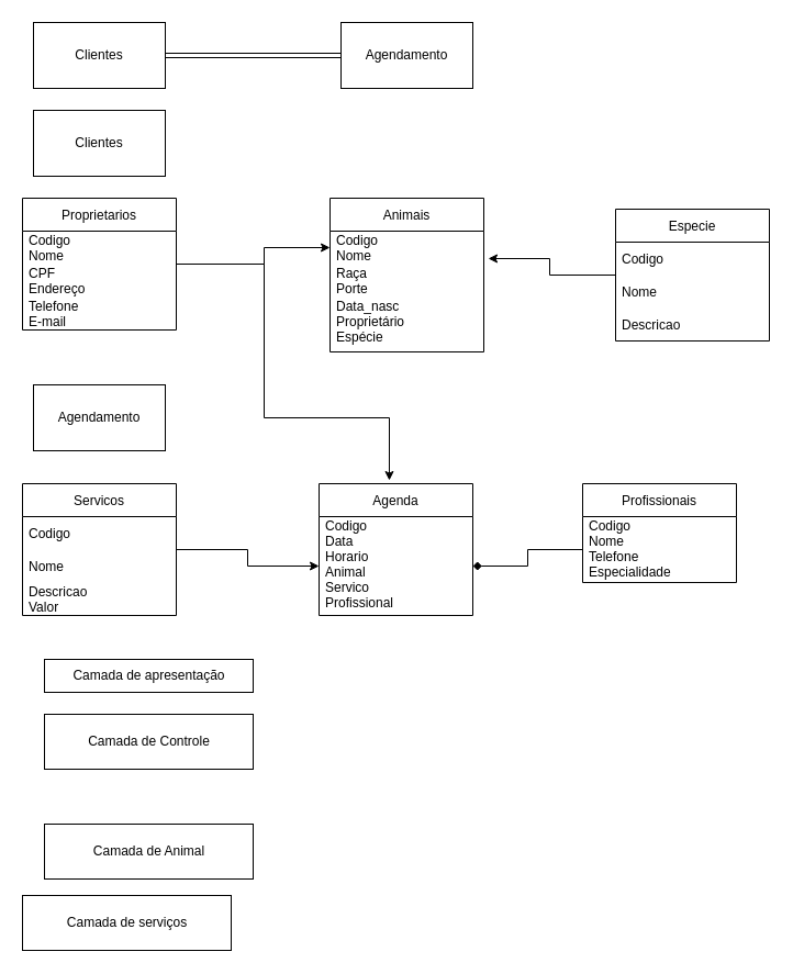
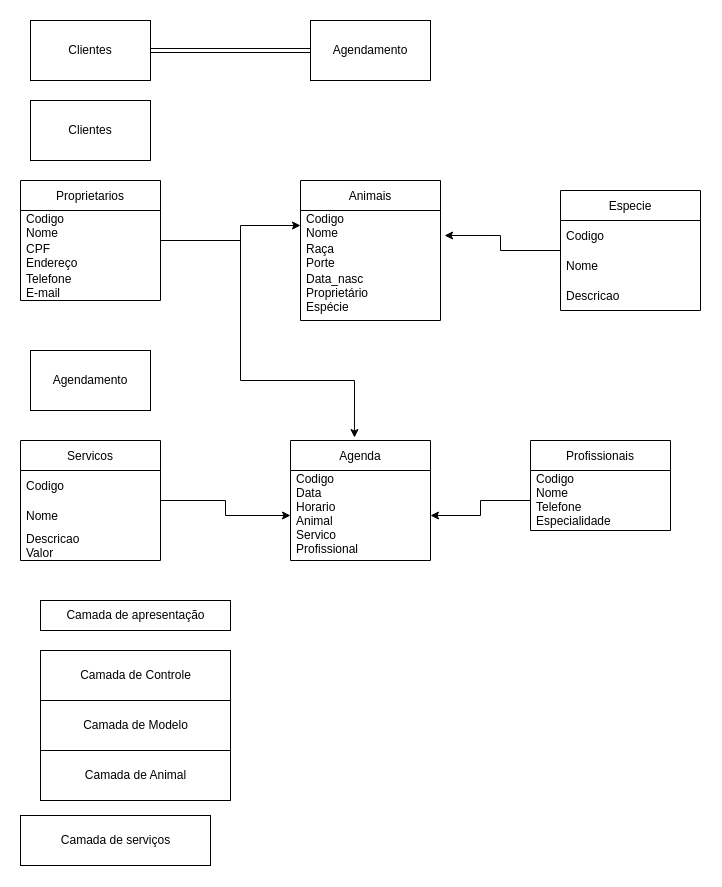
  <mxCell id="0" />
  <mxCell id="1" parent="0" />
  <mxCell id="2" style="edgeStyle=orthogonalEdgeStyle;rounded=0;orthogonalLoop=1;jettySize=auto;html=1;entryX=0;entryY=0.5;entryDx=0;entryDy=0;shape=link;" edge="1" parent="1" source="3" target="4"><mxGeometry relative="1" as="geometry" /></mxCell>
  <mxCell id="3" value="Clientes&lt;br&gt;" style="rounded=0;whiteSpace=wrap;html=1;" vertex="1" parent="1"><mxGeometry x="30" y="20" width="120" height="60" as="geometry" /></mxCell>
  <mxCell id="4" value="Agendamento" style="rounded=0;whiteSpace=wrap;html=1;" vertex="1" parent="1"><mxGeometry x="310" y="20" width="120" height="60" as="geometry" /></mxCell>
  <mxCell id="5" style="edgeStyle=orthogonalEdgeStyle;rounded=0;orthogonalLoop=1;jettySize=auto;html=1;entryX=0.457;entryY=-0.025;entryDx=0;entryDy=0;entryPerimeter=0;" edge="1" parent="1" source="7" target="21"><mxGeometry relative="1" as="geometry"><Array as="points"><mxPoint x="240" y="240" /><mxPoint x="240" y="380" /><mxPoint x="354" y="380" /></Array></mxGeometry></mxCell>
  <mxCell id="6" style="edgeStyle=orthogonalEdgeStyle;rounded=0;orthogonalLoop=1;jettySize=auto;html=1;" edge="1" parent="1" source="7" target="12"><mxGeometry relative="1" as="geometry"><Array as="points"><mxPoint x="240" y="240" /><mxPoint x="240" y="225" /></Array></mxGeometry></mxCell>
  <mxCell id="7" value="Proprietarios" style="swimlane;fontStyle=0;childLayout=stackLayout;horizontal=1;startSize=30;horizontalStack=0;resizeParent=1;resizeParentMax=0;resizeLast=0;collapsible=1;marginBottom=0;" vertex="1" parent="1"><mxGeometry x="20" y="180" width="140" height="120" as="geometry" /></mxCell>
  <mxCell id="8" value="Codigo&#10;Nome" style="text;strokeColor=none;fillColor=none;align=left;verticalAlign=middle;spacingLeft=4;spacingRight=4;overflow=hidden;points=[[0,0.5],[1,0.5]];portConstraint=eastwest;rotatable=0;" vertex="1" parent="7"><mxGeometry y="30" width="140" height="30" as="geometry" /></mxCell>
  <mxCell id="9" value="CPF&#10;Endereço" style="text;strokeColor=none;fillColor=none;align=left;verticalAlign=middle;spacingLeft=4;spacingRight=4;overflow=hidden;points=[[0,0.5],[1,0.5]];portConstraint=eastwest;rotatable=0;" vertex="1" parent="7"><mxGeometry y="60" width="140" height="30" as="geometry" /></mxCell>
  <mxCell id="10" value="Telefone&#10;E-mail" style="text;strokeColor=none;fillColor=none;align=left;verticalAlign=middle;spacingLeft=4;spacingRight=4;overflow=hidden;points=[[0,0.5],[1,0.5]];portConstraint=eastwest;rotatable=0;" vertex="1" parent="7"><mxGeometry y="90" width="140" height="30" as="geometry" /></mxCell>
  <mxCell id="11" value="Animais" style="swimlane;fontStyle=0;childLayout=stackLayout;horizontal=1;startSize=30;horizontalStack=0;resizeParent=1;resizeParentMax=0;resizeLast=0;collapsible=1;marginBottom=0;" vertex="1" parent="1"><mxGeometry x="300" y="180" width="140" height="140" as="geometry" /></mxCell>
  <mxCell id="12" value="Codigo&#10;Nome" style="text;strokeColor=none;fillColor=none;align=left;verticalAlign=middle;spacingLeft=4;spacingRight=4;overflow=hidden;points=[[0,0.5],[1,0.5]];portConstraint=eastwest;rotatable=0;" vertex="1" parent="11"><mxGeometry y="30" width="140" height="30" as="geometry" /></mxCell>
  <mxCell id="13" value="Raça&#10;Porte" style="text;strokeColor=none;fillColor=none;align=left;verticalAlign=middle;spacingLeft=4;spacingRight=4;overflow=hidden;points=[[0,0.5],[1,0.5]];portConstraint=eastwest;rotatable=0;" vertex="1" parent="11"><mxGeometry y="60" width="140" height="30" as="geometry" /></mxCell>
  <mxCell id="14" value="Data_nasc&#10;Proprietário&#10;Espécie&#10;" style="text;strokeColor=none;fillColor=none;align=left;verticalAlign=middle;spacingLeft=4;spacingRight=4;overflow=hidden;points=[[0,0.5],[1,0.5]];portConstraint=eastwest;rotatable=0;" vertex="1" parent="11"><mxGeometry y="90" width="140" height="50" as="geometry" /></mxCell>
  <mxCell id="15" value="Agendamento" style="rounded=0;whiteSpace=wrap;html=1;" vertex="1" parent="1"><mxGeometry x="30" y="350" width="120" height="60" as="geometry" /></mxCell>
  <mxCell id="16" style="edgeStyle=orthogonalEdgeStyle;rounded=0;orthogonalLoop=1;jettySize=auto;html=1;entryX=0;entryY=0.5;entryDx=0;entryDy=0;" edge="1" parent="1" source="17" target="22"><mxGeometry relative="1" as="geometry" /></mxCell>
  <mxCell id="17" value="Servicos" style="swimlane;fontStyle=0;childLayout=stackLayout;horizontal=1;startSize=30;horizontalStack=0;resizeParent=1;resizeParentMax=0;resizeLast=0;collapsible=1;marginBottom=0;" vertex="1" parent="1"><mxGeometry x="20" y="440" width="140" height="120" as="geometry" /></mxCell>
  <mxCell id="18" value="Codigo" style="text;strokeColor=none;fillColor=none;align=left;verticalAlign=middle;spacingLeft=4;spacingRight=4;overflow=hidden;points=[[0,0.5],[1,0.5]];portConstraint=eastwest;rotatable=0;" vertex="1" parent="17"><mxGeometry y="30" width="140" height="30" as="geometry" /></mxCell>
  <mxCell id="19" value="Nome" style="text;strokeColor=none;fillColor=none;align=left;verticalAlign=middle;spacingLeft=4;spacingRight=4;overflow=hidden;points=[[0,0.5],[1,0.5]];portConstraint=eastwest;rotatable=0;" vertex="1" parent="17"><mxGeometry y="60" width="140" height="30" as="geometry" /></mxCell>
  <mxCell id="20" value="Descricao&#10;Valor" style="text;strokeColor=none;fillColor=none;align=left;verticalAlign=middle;spacingLeft=4;spacingRight=4;overflow=hidden;points=[[0,0.5],[1,0.5]];portConstraint=eastwest;rotatable=0;" vertex="1" parent="17"><mxGeometry y="90" width="140" height="30" as="geometry" /></mxCell>
  <mxCell id="21" value="Agenda" style="swimlane;fontStyle=0;childLayout=stackLayout;horizontal=1;startSize=30;horizontalStack=0;resizeParent=1;resizeParentMax=0;resizeLast=0;collapsible=1;marginBottom=0;" vertex="1" parent="1"><mxGeometry x="290" y="440" width="140" height="120" as="geometry" /></mxCell>
  <mxCell id="22" value="Codigo&#10;Data&#10;Horario&#10;Animal&#10;Servico&#10;Profissional&#10;" style="text;strokeColor=none;fillColor=none;align=left;verticalAlign=middle;spacingLeft=4;spacingRight=4;overflow=hidden;points=[[0,0.5],[1,0.5]];portConstraint=eastwest;rotatable=0;" vertex="1" parent="21"><mxGeometry y="30" width="140" height="90" as="geometry" /></mxCell>
  <mxCell id="23" value="Profissionais" style="swimlane;fontStyle=0;childLayout=stackLayout;horizontal=1;startSize=30;horizontalStack=0;resizeParent=1;resizeParentMax=0;resizeLast=0;collapsible=1;marginBottom=0;" vertex="1" parent="1"><mxGeometry x="530" y="440" width="140" height="90" as="geometry" /></mxCell>
  <mxCell id="24" value="Codigo&#10;Nome&#10;Telefone&#10;Especialidade&#10;" style="text;strokeColor=none;fillColor=none;align=left;verticalAlign=middle;spacingLeft=4;spacingRight=4;overflow=hidden;points=[[0,0.5],[1,0.5]];portConstraint=eastwest;rotatable=0;" vertex="1" parent="23"><mxGeometry y="30" width="140" height="60" as="geometry" /></mxCell>
  <mxCell id="25" value="Clientes&lt;br&gt;" style="rounded=0;whiteSpace=wrap;html=1;" vertex="1" parent="1"><mxGeometry x="30" y="100" width="120" height="60" as="geometry" /></mxCell>
  <mxCell id="26" style="edgeStyle=orthogonalEdgeStyle;rounded=0;orthogonalLoop=1;jettySize=auto;html=1;entryX=1.029;entryY=0.833;entryDx=0;entryDy=0;entryPerimeter=0;" edge="1" parent="1" source="27" target="12"><mxGeometry relative="1" as="geometry" /></mxCell>
  <mxCell id="27" value="Especie" style="swimlane;fontStyle=0;childLayout=stackLayout;horizontal=1;startSize=30;horizontalStack=0;resizeParent=1;resizeParentMax=0;resizeLast=0;collapsible=1;marginBottom=0;" vertex="1" parent="1"><mxGeometry x="560" y="190" width="140" height="120" as="geometry" /></mxCell>
  <mxCell id="28" value="Codigo" style="text;strokeColor=none;fillColor=none;align=left;verticalAlign=middle;spacingLeft=4;spacingRight=4;overflow=hidden;points=[[0,0.5],[1,0.5]];portConstraint=eastwest;rotatable=0;" vertex="1" parent="27"><mxGeometry y="30" width="140" height="30" as="geometry" /></mxCell>
  <mxCell id="29" value="Nome" style="text;strokeColor=none;fillColor=none;align=left;verticalAlign=middle;spacingLeft=4;spacingRight=4;overflow=hidden;points=[[0,0.5],[1,0.5]];portConstraint=eastwest;rotatable=0;" vertex="1" parent="27"><mxGeometry y="60" width="140" height="30" as="geometry" /></mxCell>
  <mxCell id="30" value="Descricao" style="text;strokeColor=none;fillColor=none;align=left;verticalAlign=middle;spacingLeft=4;spacingRight=4;overflow=hidden;points=[[0,0.5],[1,0.5]];portConstraint=eastwest;rotatable=0;" vertex="1" parent="27"><mxGeometry y="90" width="140" height="30" as="geometry" /></mxCell>
  <mxCell id="31" value="Camada de apresentação" style="html=1;" vertex="1" parent="1"><mxGeometry x="40" y="600" width="190" height="30" as="geometry" /></mxCell>
  <mxCell id="32" value="Camada de Controle" style="html=1;" vertex="1" parent="1"><mxGeometry x="40" y="650" width="190" height="50" as="geometry" /></mxCell>
+ <mxCell id="33" value="Camada de Modelo" style="html=1;" vertex="1" parent="1"><mxGeometry x="40" y="700" width="190" height="50" as="geometry" /></mxCell>
  <mxCell id="34" value="Camada de Animal" style="html=1;" vertex="1" parent="1"><mxGeometry x="40" y="750" width="190" height="50" as="geometry" /></mxCell>
  <mxCell id="35" value="Camada de serviços" style="html=1;" vertex="1" parent="1"><mxGeometry x="20" y="815" width="190" height="50" as="geometry" /></mxCell>
- <mxCell id="36" value="" style="edgeStyle=orthogonalEdgeStyle;rounded=0;orthogonalLoop=1;jettySize=auto;html=1;endArrow=diamond;" edge="1" parent="1" source="24" target="22"><mxGeometry relative="1" as="geometry" /></mxCell>
+ <mxCell id="36" value="" style="edgeStyle=orthogonalEdgeStyle;rounded=0;orthogonalLoop=1;jettySize=auto;html=1;" edge="1" parent="1" source="24" target="22"><mxGeometry relative="1" as="geometry" /></mxCell>
